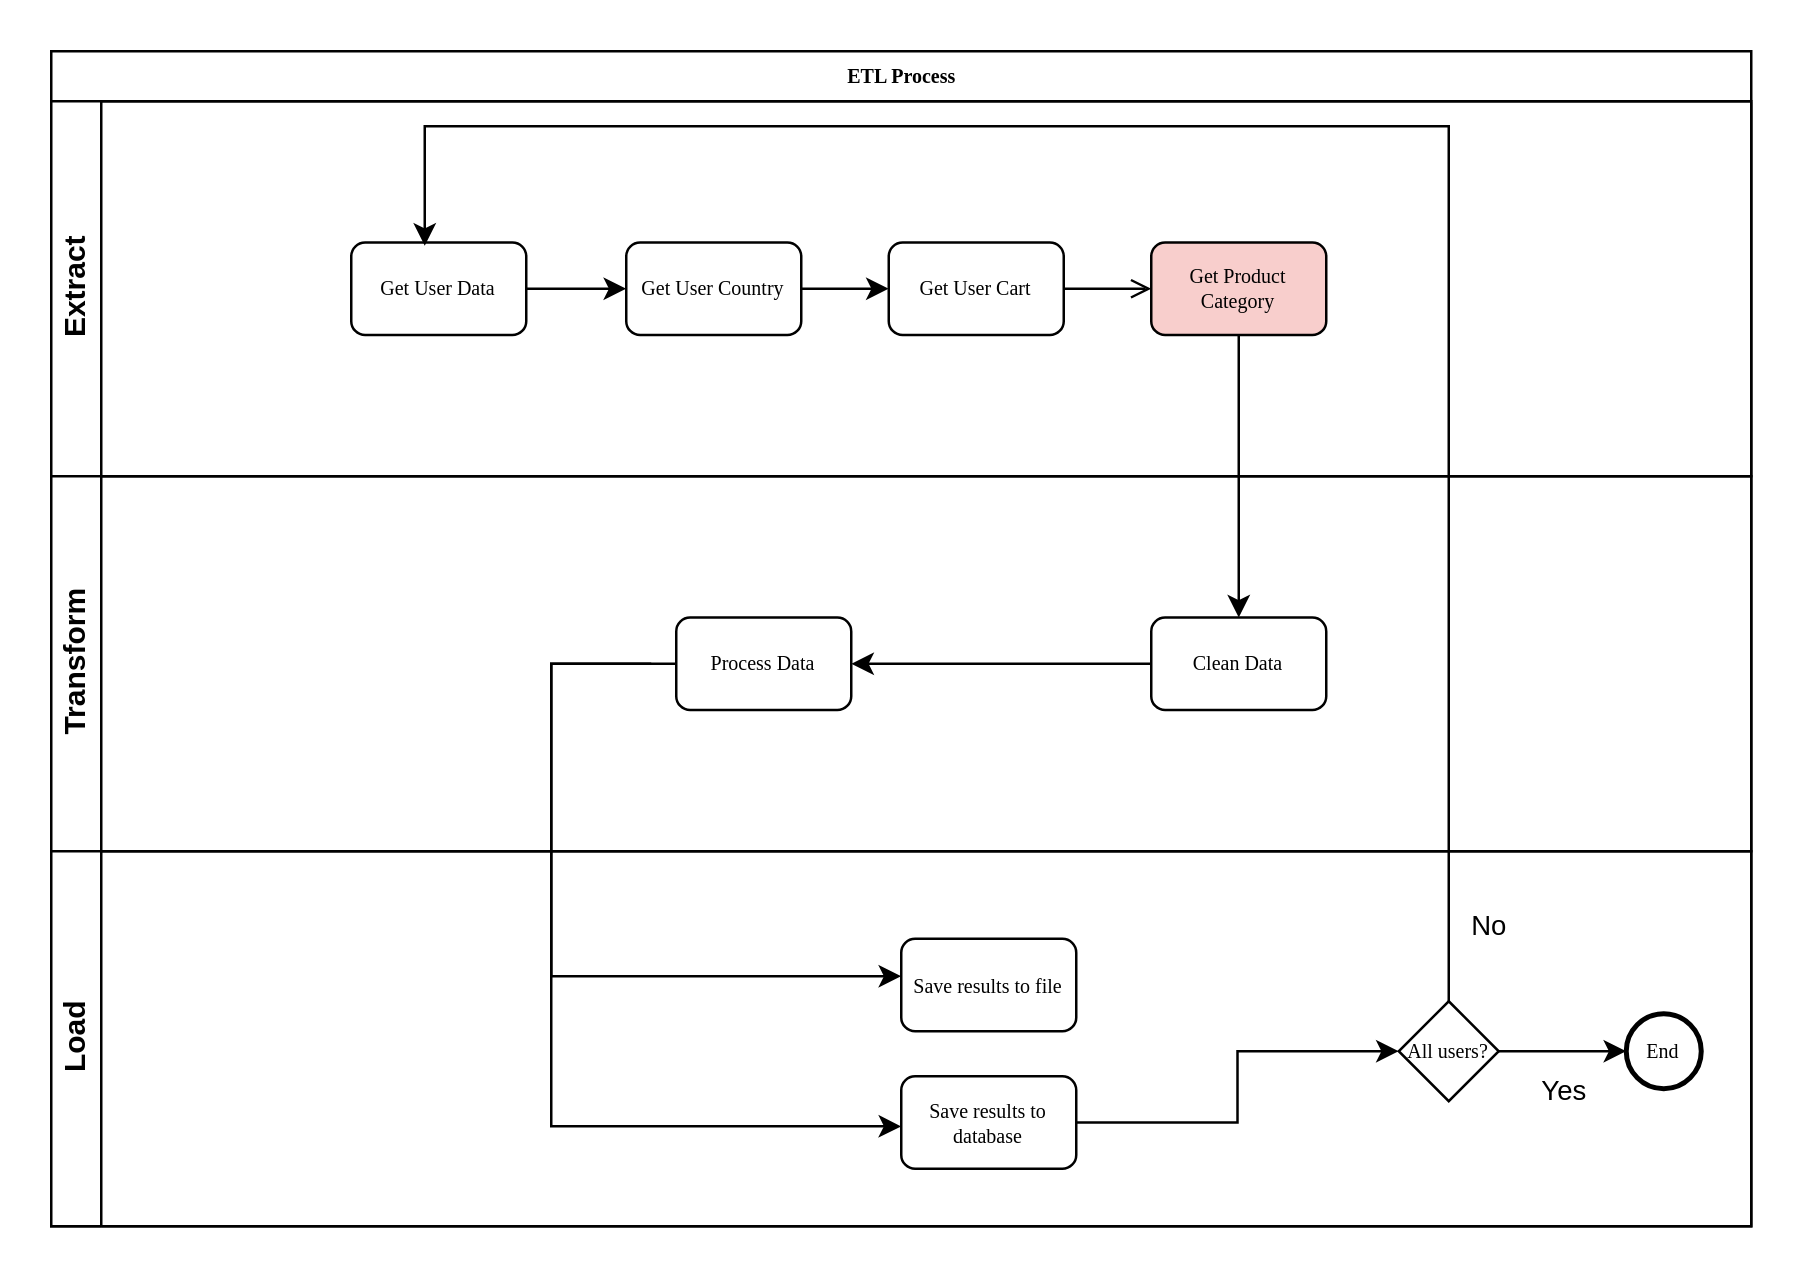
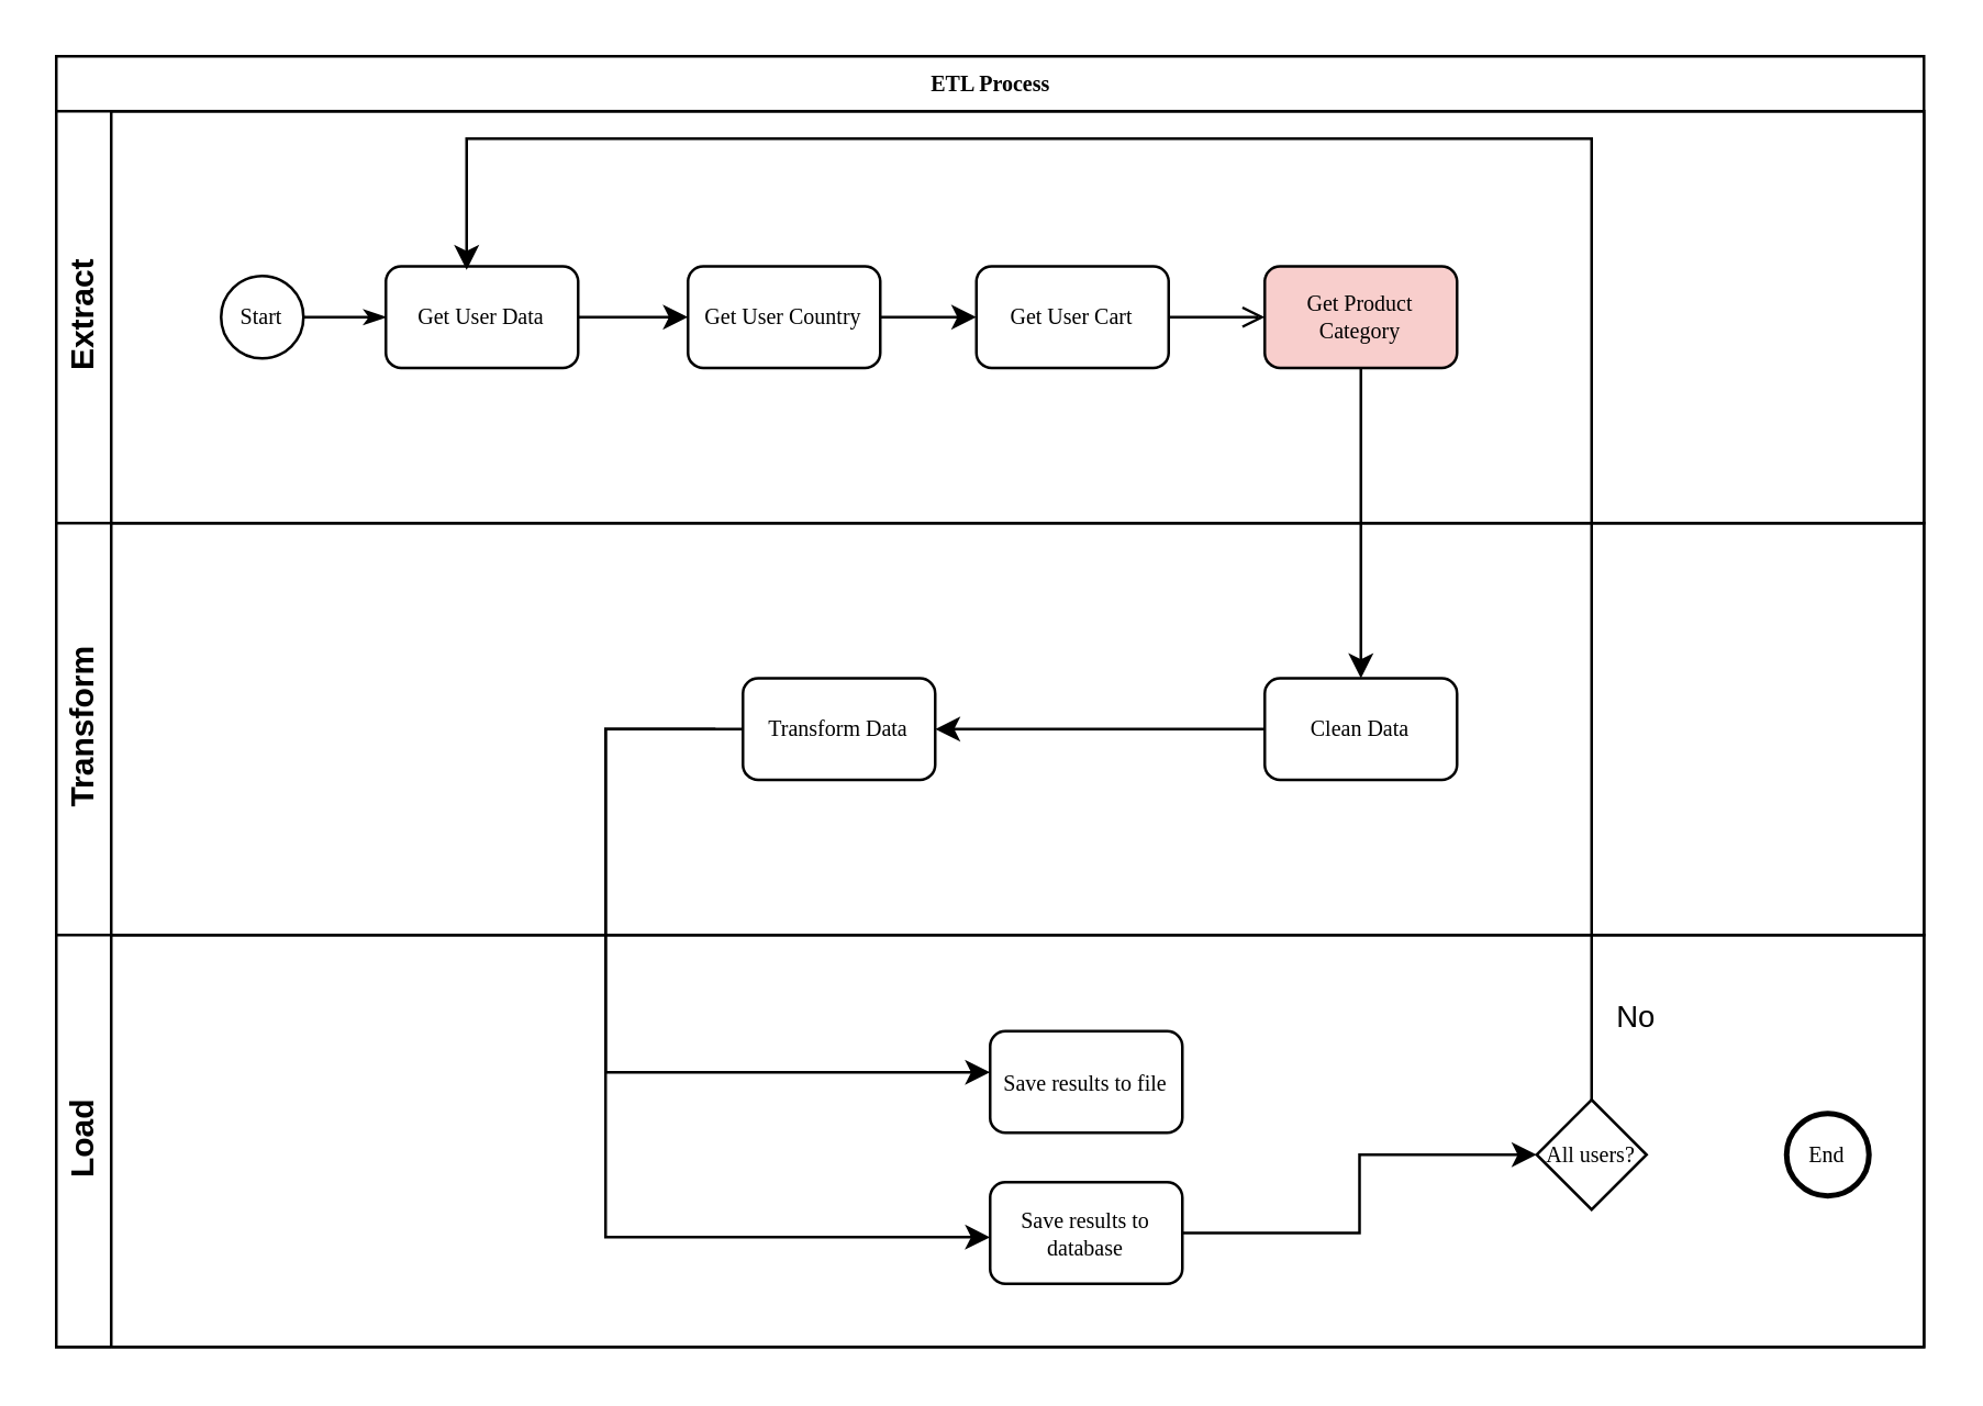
  <mxCell id="0" />
  <mxCell id="1" parent="0" />
  <mxCell id="2" value="ETL Process" style="swimlane;html=1;childLayout=stackLayout;horizontal=1;startSize=20;horizontalStack=0;rounded=0;shadow=0;labelBackgroundColor=none;strokeWidth=1;fontFamily=Verdana;fontSize=8;align=center;" parent="1" vertex="1"><mxGeometry x="20" y="20" width="680" height="470" as="geometry" /></mxCell>
  <mxCell id="3" value="Extract" style="swimlane;html=1;startSize=20;horizontal=0;" parent="2" vertex="1"><mxGeometry y="20" width="680" height="150" as="geometry" /></mxCell>
+ <mxCell id="4" style="edgeStyle=orthogonalEdgeStyle;rounded=0;html=1;labelBackgroundColor=none;startArrow=none;startFill=0;startSize=5;endArrow=classicThin;endFill=1;endSize=5;jettySize=auto;orthogonalLoop=1;strokeWidth=1;fontFamily=Verdana;fontSize=8" parent="3" source="5" target="7" edge="1"><mxGeometry relative="1" as="geometry" /></mxCell>
+ <mxCell id="5" value="Start" style="ellipse;whiteSpace=wrap;html=1;rounded=0;shadow=0;labelBackgroundColor=none;strokeWidth=1;fontFamily=Verdana;fontSize=8;align=center;" parent="3" vertex="1"><mxGeometry x="60" y="60" width="30" height="30" as="geometry" /></mxCell>
  <mxCell id="6" style="edgeStyle=orthogonalEdgeStyle;rounded=0;orthogonalLoop=1;jettySize=auto;html=1;" edge="1" parent="3" source="7" target="9"><mxGeometry relative="1" as="geometry" /></mxCell>
  <mxCell id="7" value="Get User Data" style="rounded=1;whiteSpace=wrap;html=1;shadow=0;labelBackgroundColor=none;strokeWidth=1;fontFamily=Verdana;fontSize=8;align=center;" parent="3" vertex="1"><mxGeometry x="120" y="56.5" width="70" height="37" as="geometry" /></mxCell>
  <mxCell id="8" style="edgeStyle=orthogonalEdgeStyle;rounded=0;orthogonalLoop=1;jettySize=auto;html=1;" edge="1" parent="3" source="9" target="11"><mxGeometry relative="1" as="geometry" /></mxCell>
  <mxCell id="9" value="Get User Country" style="rounded=1;whiteSpace=wrap;html=1;shadow=0;labelBackgroundColor=none;strokeWidth=1;fontFamily=Verdana;fontSize=8;align=center;" parent="3" vertex="1"><mxGeometry x="230" y="56.5" width="70" height="37" as="geometry" /></mxCell>
  <mxCell id="10" style="edgeStyle=orthogonalEdgeStyle;rounded=0;orthogonalLoop=1;jettySize=auto;html=1;entryX=0;entryY=0.5;entryDx=0;entryDy=0;endArrow=open;" edge="1" parent="3" source="11" target="12"><mxGeometry relative="1" as="geometry" /></mxCell>
  <mxCell id="11" value="Get User Cart" style="rounded=1;whiteSpace=wrap;html=1;shadow=0;labelBackgroundColor=none;strokeWidth=1;fontFamily=Verdana;fontSize=8;align=center;" vertex="1" parent="3"><mxGeometry x="335" y="56.5" width="70" height="37" as="geometry" /></mxCell>
  <mxCell id="12" value="Get Product Category" style="rounded=1;whiteSpace=wrap;html=1;shadow=0;labelBackgroundColor=none;strokeWidth=1;fontFamily=Verdana;fontSize=8;align=center;fillColor=#f8cecc;" vertex="1" parent="3"><mxGeometry x="440" y="56.5" width="70" height="37" as="geometry" /></mxCell>
  <mxCell id="13" value="Transform" style="swimlane;html=1;startSize=20;horizontal=0;" parent="2" vertex="1"><mxGeometry y="170" width="680" height="150" as="geometry" /></mxCell>
  <mxCell id="14" style="edgeStyle=orthogonalEdgeStyle;rounded=0;orthogonalLoop=1;jettySize=auto;html=1;entryX=1;entryY=0.5;entryDx=0;entryDy=0;" edge="1" parent="13" source="15" target="16"><mxGeometry relative="1" as="geometry" /></mxCell>
  <mxCell id="15" value="Clean Data" style="rounded=1;whiteSpace=wrap;html=1;shadow=0;labelBackgroundColor=none;strokeWidth=1;fontFamily=Verdana;fontSize=8;align=center;" parent="13" vertex="1"><mxGeometry x="440" y="56.5" width="70" height="37" as="geometry" /></mxCell>
- <mxCell id="16" value="Process Data" style="rounded=1;whiteSpace=wrap;html=1;shadow=0;labelBackgroundColor=none;strokeWidth=1;fontFamily=Verdana;fontSize=8;align=center;" vertex="1" parent="13"><mxGeometry x="250" y="56.5" width="70" height="37" as="geometry" /></mxCell>
+ <mxCell id="16" value="Transform Data" style="rounded=1;whiteSpace=wrap;html=1;shadow=0;labelBackgroundColor=none;strokeWidth=1;fontFamily=Verdana;fontSize=8;align=center;" vertex="1" parent="13"><mxGeometry x="250" y="56.5" width="70" height="37" as="geometry" /></mxCell>
  <mxCell id="17" value="Load" style="swimlane;html=1;startSize=20;horizontal=0;" parent="2" vertex="1"><mxGeometry y="320" width="680" height="150" as="geometry" /></mxCell>
  <mxCell id="18" value="Save results to file" style="rounded=1;whiteSpace=wrap;html=1;shadow=0;labelBackgroundColor=none;strokeWidth=1;fontFamily=Verdana;fontSize=8;align=center;" parent="17" vertex="1"><mxGeometry x="340" y="35" width="70" height="37" as="geometry" /></mxCell>
  <mxCell id="19" value="End" style="ellipse;whiteSpace=wrap;html=1;rounded=0;shadow=0;labelBackgroundColor=none;strokeWidth=2;fontFamily=Verdana;fontSize=8;align=center;" parent="17" vertex="1"><mxGeometry x="630" y="65" width="30" height="30" as="geometry" /></mxCell>
  <mxCell id="20" value="Save results to database" style="rounded=1;whiteSpace=wrap;html=1;shadow=0;labelBackgroundColor=none;strokeWidth=1;fontFamily=Verdana;fontSize=8;align=center;" vertex="1" parent="17"><mxGeometry x="340" y="90" width="70" height="37" as="geometry" /></mxCell>
- <mxCell id="21" style="edgeStyle=orthogonalEdgeStyle;rounded=0;orthogonalLoop=1;jettySize=auto;html=1;" edge="1" parent="17" source="23" target="19"><mxGeometry relative="1" as="geometry" /></mxCell>
- <mxCell id="22" value="Yes" style="edgeLabel;html=1;align=center;verticalAlign=middle;resizable=0;points=[];" vertex="1" connectable="0" parent="21"><mxGeometry x="-0.017" y="-1" relative="1" as="geometry"><mxPoint y="14" as="offset" /></mxGeometry></mxCell>
  <mxCell id="23" value="All users?" style="strokeWidth=1;html=1;shape=mxgraph.flowchart.decision;whiteSpace=wrap;rounded=1;shadow=0;labelBackgroundColor=none;fontFamily=Verdana;fontSize=8;align=center;" vertex="1" parent="17"><mxGeometry x="539" y="60.0" width="40" height="40" as="geometry" /></mxCell>
  <mxCell id="24" style="edgeStyle=orthogonalEdgeStyle;rounded=0;orthogonalLoop=1;jettySize=auto;html=1;entryX=0;entryY=0.5;entryDx=0;entryDy=0;entryPerimeter=0;" edge="1" parent="17" source="20" target="23"><mxGeometry relative="1" as="geometry" /></mxCell>
  <mxCell id="25" style="edgeStyle=orthogonalEdgeStyle;rounded=0;orthogonalLoop=1;jettySize=auto;html=1;exitX=0;exitY=0.5;exitDx=0;exitDy=0;entryX=0;entryY=0.542;entryDx=0;entryDy=0;entryPerimeter=0;" edge="1" parent="17" target="20"><mxGeometry relative="1" as="geometry"><mxPoint x="330" y="110" as="targetPoint" /><mxPoint x="240.0" y="-75.0" as="sourcePoint" /><Array as="points"><mxPoint x="200" y="-75" /><mxPoint x="200" y="110" /><mxPoint x="330" y="110" /></Array></mxGeometry></mxCell>
  <mxCell id="26" style="edgeStyle=orthogonalEdgeStyle;rounded=0;orthogonalLoop=1;jettySize=auto;html=1;entryX=0.42;entryY=0.036;entryDx=0;entryDy=0;entryPerimeter=0;exitX=0.5;exitY=0;exitDx=0;exitDy=0;exitPerimeter=0;" edge="1" parent="2" source="23" target="7"><mxGeometry relative="1" as="geometry"><mxPoint x="150" y="70" as="targetPoint" /><Array as="points"><mxPoint x="559" y="30" /><mxPoint x="149" y="30" /></Array></mxGeometry></mxCell>
  <mxCell id="27" value="No" style="edgeLabel;html=1;align=center;verticalAlign=middle;resizable=0;points=[];" vertex="1" connectable="0" parent="26"><mxGeometry x="-0.923" y="-2" relative="1" as="geometry"><mxPoint x="13" as="offset" /></mxGeometry></mxCell>
  <mxCell id="28" style="edgeStyle=orthogonalEdgeStyle;rounded=0;orthogonalLoop=1;jettySize=auto;html=1;entryX=0.5;entryY=0;entryDx=0;entryDy=0;" edge="1" parent="2" source="12" target="15"><mxGeometry relative="1" as="geometry" /></mxCell>
  <mxCell id="29" style="edgeStyle=orthogonalEdgeStyle;rounded=0;orthogonalLoop=1;jettySize=auto;html=1;exitX=0;exitY=0.5;exitDx=0;exitDy=0;" edge="1" parent="2" source="16" target="18"><mxGeometry relative="1" as="geometry"><mxPoint x="210" y="240" as="sourcePoint" /><Array as="points"><mxPoint x="200" y="245" /><mxPoint x="200" y="370" /></Array></mxGeometry></mxCell>
